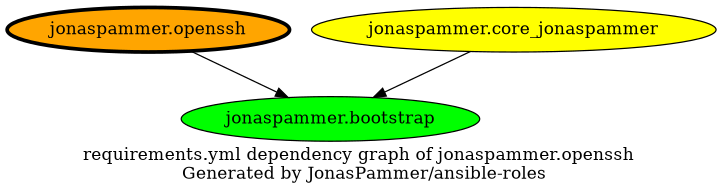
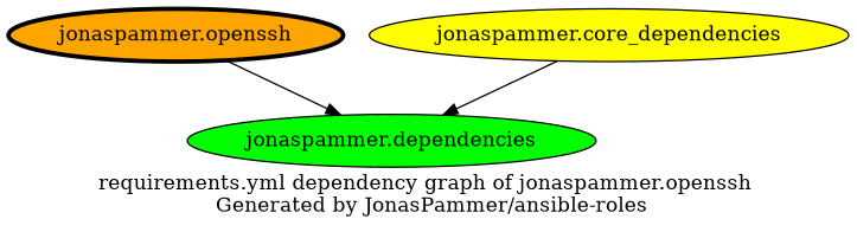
  digraph {
    label="requirements.yml dependency graph of jonaspammer.openssh \n Generated by JonasPammer/ansible-roles"
    node [style=filled]
    "jonaspammer.openssh" [fillcolor=orange penwidth=3]
-   "jonaspammer.bootstrap" [fillcolor=green]
-   "jonaspammer.core_dependencies" [fillcolor=yellow label="jonaspammer.core_jonaspammer"]
+   "jonaspammer.bootstrap" [fillcolor=green label="jonaspammer.dependencies"]
+   "jonaspammer.core_dependencies" [fillcolor=yellow]
    "jonaspammer.openssh" -> "jonaspammer.bootstrap"
    "jonaspammer.core_dependencies" -> "jonaspammer.bootstrap"
  }
